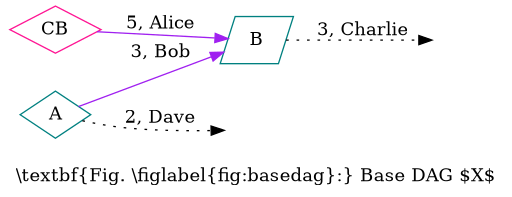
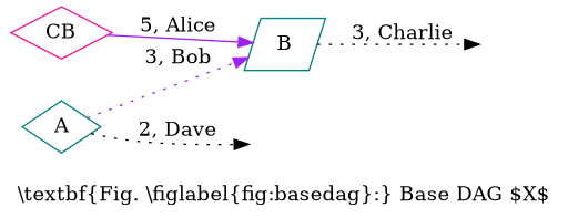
  digraph {
    label="\\textbf{Fig. \\figlabel{fig:basedag}:} Base DAG $X$"
    rankdir=LR
    texmode=raw
    node [shape=diamond texmode=math]
    edge [color=purple style=solid texmode=math]
    CB [color=deeppink]
    B [color=teal shape=parallelogram]
    A [color=teal]
    foo [shape=circle style=invis]
    baz [shape=circle style=invis]
    CB -> B [label="5, Alice"]
    B -> baz [color=black label="3, Charlie" style=dotted]
-   A -> B [label="3, Bob"]
+   A -> B [label="3, Bob" style=dotted]
    A -> foo [color=black label="2, Dave" style=dotted]
  }
